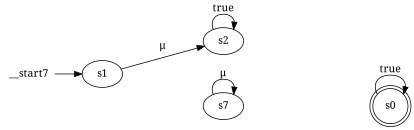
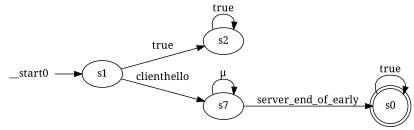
  digraph {
    fontname="Noto Serif"
    rankdir=LR
    node [fontname="Noto Serif"]
    edge [fontname="Noto Serif"]
    n1 [label=s1]
    n2 [label=s2]
    n3 [label=s7]
    n4 [label=s0 shape=doublecircle]
-   __start0 [shape=none label=__start7]
-   n1 -> n2 [label="μ"]
+   __start0 [shape=none]
+   n1 -> n2 [label=true]
+   n1 -> n3 [label=clienthello]
    n2 -> n2 [label=true]
    n3 -> n3 [label="μ"]
+   n3 -> n4 [label=server_end_of_early]
    n4 -> n4 [label=true]
    __start0 -> n1
  }
